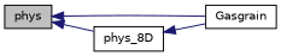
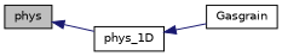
  digraph {
    rankdir=LR
    node [color=black fillcolor=white fontname=Helvetica fontsize=10 shape=record style=filled]
    edge [color=midnightblue dir=back fontname=Helvetica fontsize=10 labelfontname=Helvetica labelfontsize=10 style=solid]
    n1 [fillcolor=grey75 fontcolor=black height=0.2 label=phys width=0.4]
    n2 [height=0.2 label=Gasgrain width=0.4]
-   n3 [height=0.2 label=phys_8D width=0.4]
-   n1 -> n2
+   n3 [height=0.2 label=phys_1D width=0.4]
    n1 -> n3
    n3 -> n2
  }
